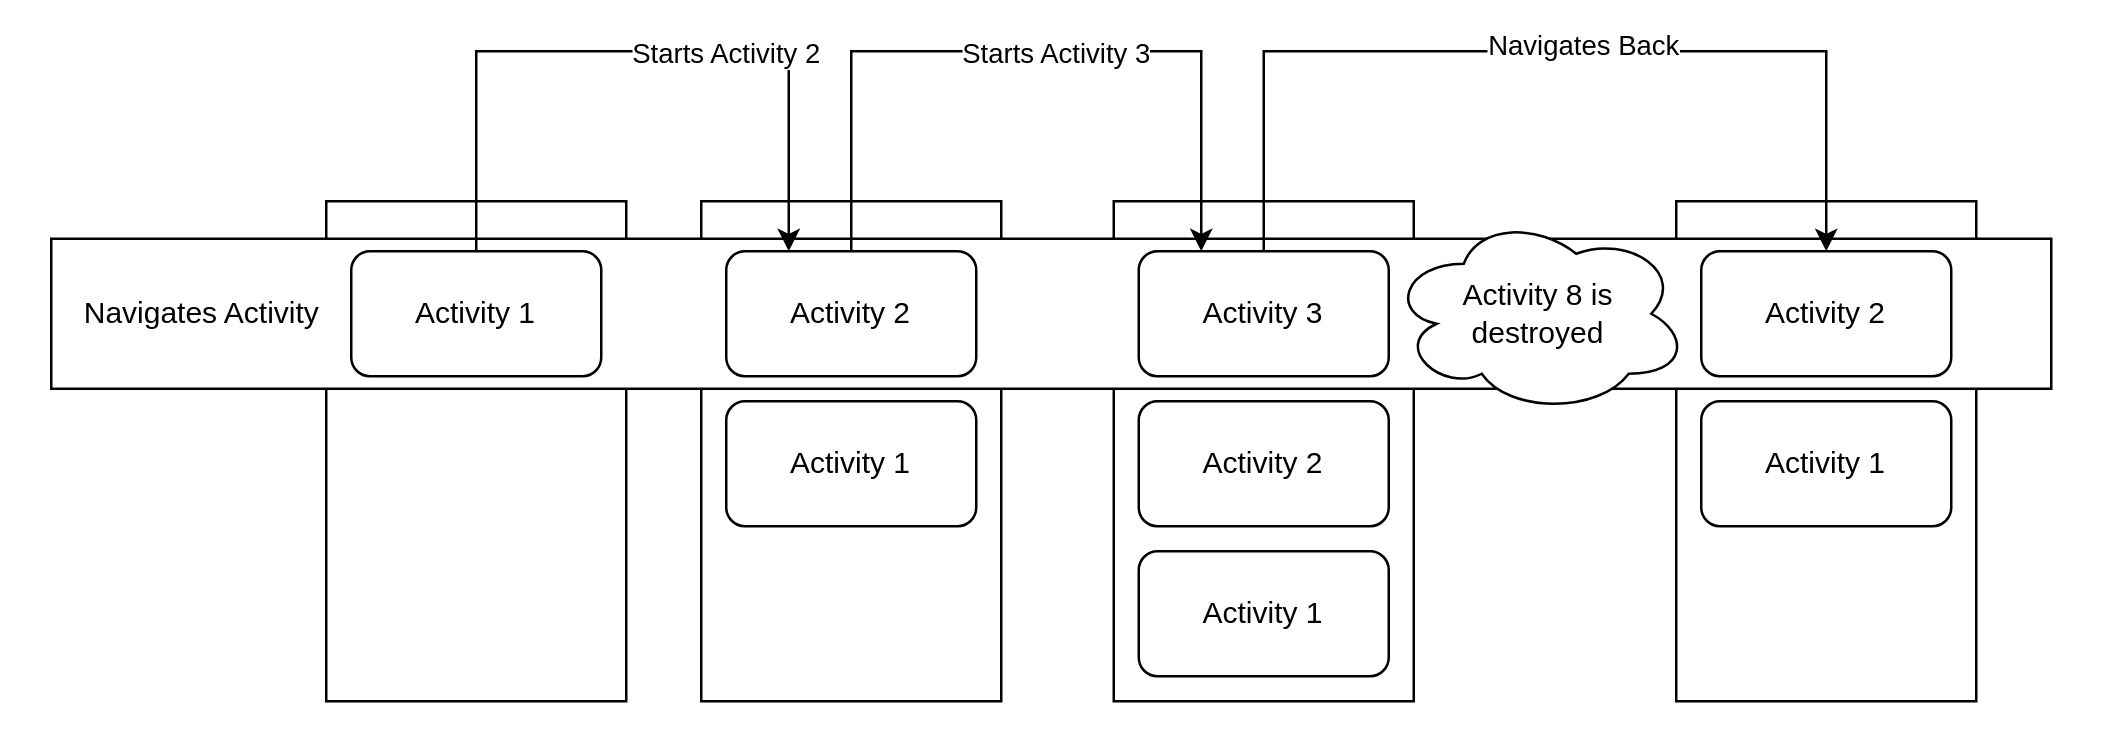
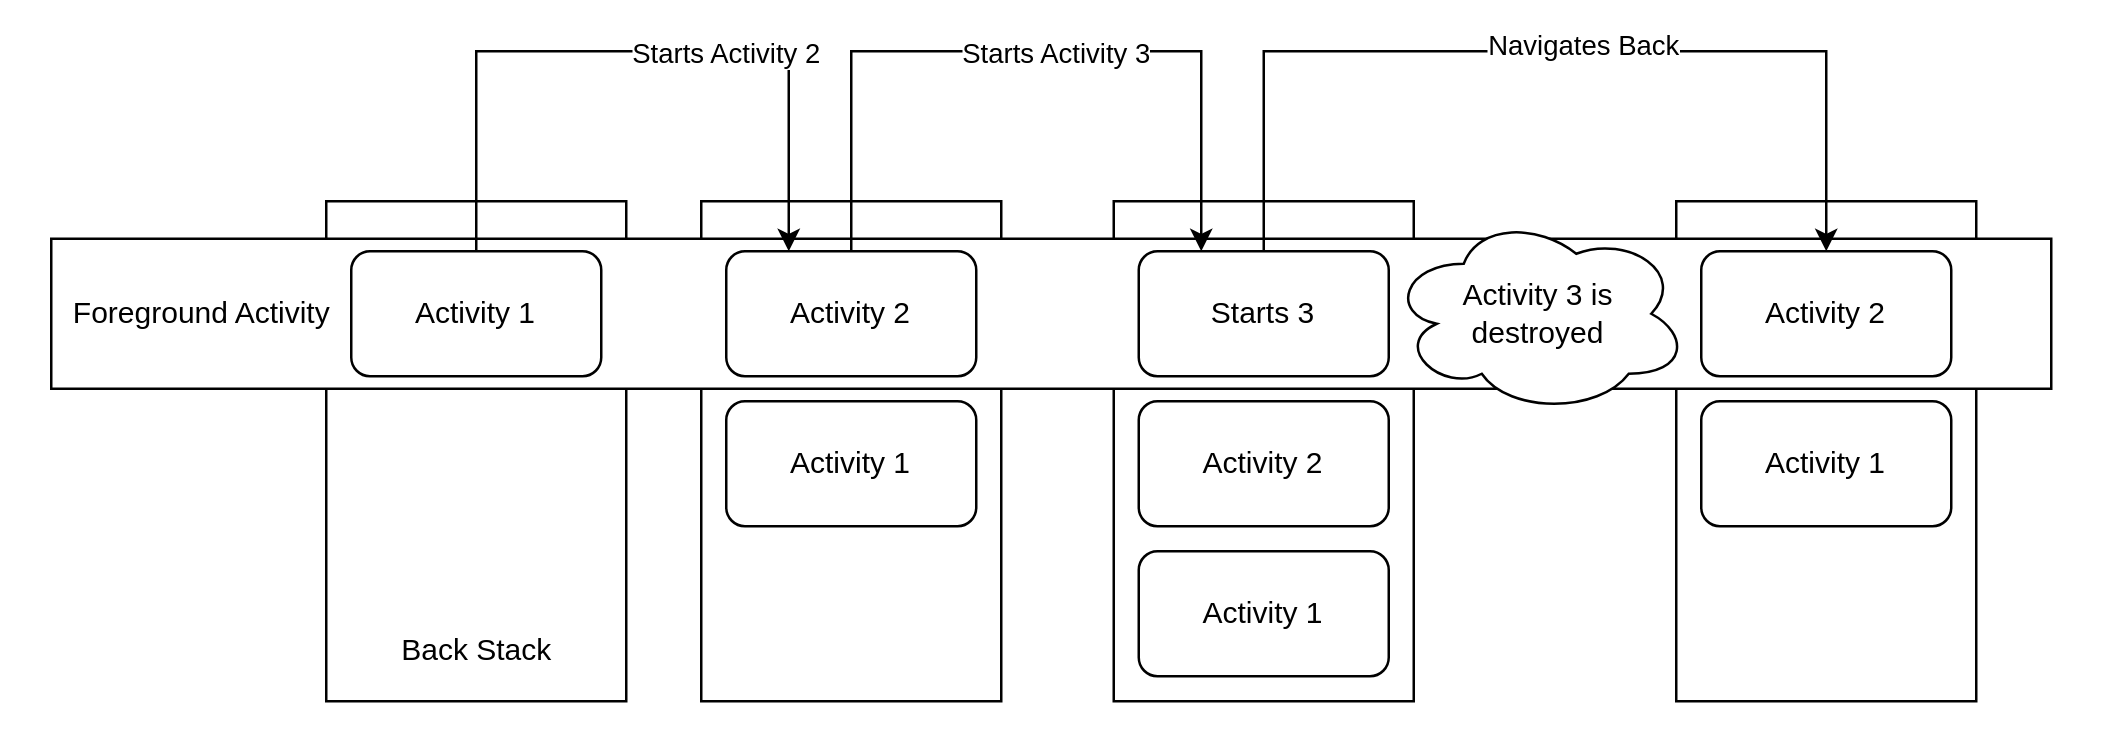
  <mxCell id="0" />
  <mxCell id="1" parent="0" />
  <mxCell id="2" value="" style="whiteSpace=wrap;html=1;" vertex="1" parent="1"><mxGeometry x="130" y="80" width="120" height="200" as="geometry" /></mxCell>
  <mxCell id="3" value="" style="whiteSpace=wrap;html=1;" vertex="1" parent="1"><mxGeometry x="670" y="80" width="120" height="200" as="geometry" /></mxCell>
  <mxCell id="4" value="" style="whiteSpace=wrap;html=1;" vertex="1" parent="1"><mxGeometry x="445" y="80" width="120" height="200" as="geometry" /></mxCell>
  <mxCell id="5" value="" style="whiteSpace=wrap;html=1;" vertex="1" parent="1"><mxGeometry x="280" y="80" width="120" height="200" as="geometry" /></mxCell>
+ <mxCell id="6" value="Back Stack" style="text;html=1;align=center;verticalAlign=middle;resizable=0;points=[];autosize=1;" vertex="1" parent="1"><mxGeometry x="150" y="250" width="80" height="20" as="geometry" /></mxCell>
  <mxCell id="7" value="" style="rounded=0;whiteSpace=wrap;html=1;" vertex="1" parent="1"><mxGeometry x="20" y="95" width="800" height="60" as="geometry" /></mxCell>
  <mxCell id="8" style="edgeStyle=orthogonalEdgeStyle;rounded=0;orthogonalLoop=1;jettySize=auto;html=1;entryX=0.25;entryY=0;entryDx=0;entryDy=0;" edge="1" parent="1" source="10" target="11"><mxGeometry relative="1" as="geometry"><Array as="points"><mxPoint x="190" y="20" /><mxPoint x="315" y="20" /></Array></mxGeometry></mxCell>
  <mxCell id="9" value="Starts Activity 2" style="edgeLabel;html=1;align=center;verticalAlign=middle;resizable=0;points=[];" vertex="1" connectable="0" parent="8"><mxGeometry x="0.258" relative="1" as="geometry"><mxPoint as="offset" /></mxGeometry></mxCell>
  <mxCell id="10" value="Activity 1" style="rounded=1;whiteSpace=wrap;html=1;" vertex="1" parent="1"><mxGeometry x="140" y="100" width="100" height="50" as="geometry" /></mxCell>
  <mxCell id="11" value="Activity 2" style="rounded=1;whiteSpace=wrap;html=1;" vertex="1" parent="1"><mxGeometry x="290" y="100" width="100" height="50" as="geometry" /></mxCell>
  <mxCell id="12" value="Activity 1" style="rounded=1;whiteSpace=wrap;html=1;" vertex="1" parent="1"><mxGeometry x="290" y="160" width="100" height="50" as="geometry" /></mxCell>
  <mxCell id="13" style="edgeStyle=orthogonalEdgeStyle;rounded=0;orthogonalLoop=1;jettySize=auto;html=1;entryX=0.5;entryY=0;entryDx=0;entryDy=0;" edge="1" parent="1" source="15" target="19"><mxGeometry relative="1" as="geometry"><Array as="points"><mxPoint x="505" y="20" /><mxPoint x="730" y="20" /></Array></mxGeometry></mxCell>
  <mxCell id="14" value="Navigates Back" style="edgeLabel;html=1;align=center;verticalAlign=middle;resizable=0;points=[];" vertex="1" connectable="0" parent="13"><mxGeometry x="0.075" y="3" relative="1" as="geometry"><mxPoint as="offset" /></mxGeometry></mxCell>
- <mxCell id="15" value="Activity 3" style="rounded=1;whiteSpace=wrap;html=1;" vertex="1" parent="1"><mxGeometry x="455" y="100" width="100" height="50" as="geometry" /></mxCell>
+ <mxCell id="15" value="Starts 3" style="rounded=1;whiteSpace=wrap;html=1;" vertex="1" parent="1"><mxGeometry x="455" y="100" width="100" height="50" as="geometry" /></mxCell>
  <mxCell id="16" value="Activity 2" style="rounded=1;whiteSpace=wrap;html=1;" vertex="1" parent="1"><mxGeometry x="455" y="160" width="100" height="50" as="geometry" /></mxCell>
  <mxCell id="17" value="Activity 1" style="rounded=1;whiteSpace=wrap;html=1;" vertex="1" parent="1"><mxGeometry x="455" y="220" width="100" height="50" as="geometry" /></mxCell>
- <mxCell id="18" value="Activity 8 is &lt;br&gt;destroyed" style="ellipse;shape=cloud;whiteSpace=wrap;html=1;" vertex="1" parent="1"><mxGeometry x="555" y="85" width="120" height="80" as="geometry" /></mxCell>
+ <mxCell id="18" value="Activity 3 is &lt;br&gt;destroyed" style="ellipse;shape=cloud;whiteSpace=wrap;html=1;" vertex="1" parent="1"><mxGeometry x="555" y="85" width="120" height="80" as="geometry" /></mxCell>
  <mxCell id="19" value="Activity 2" style="rounded=1;whiteSpace=wrap;html=1;" vertex="1" parent="1"><mxGeometry x="680" y="100" width="100" height="50" as="geometry" /></mxCell>
  <mxCell id="20" value="Activity 1" style="rounded=1;whiteSpace=wrap;html=1;" vertex="1" parent="1"><mxGeometry x="680" y="160" width="100" height="50" as="geometry" /></mxCell>
- <mxCell id="21" value="Navigates Activity" style="text;html=1;align=center;verticalAlign=middle;resizable=0;points=[];autosize=1;" vertex="1" parent="1"><mxGeometry x="20" y="115" width="120" height="20" as="geometry" /></mxCell>
+ <mxCell id="21" value="Foreground Activity" style="text;html=1;align=center;verticalAlign=middle;resizable=0;points=[];autosize=1;" vertex="1" parent="1"><mxGeometry x="20" y="115" width="120" height="20" as="geometry" /></mxCell>
  <mxCell id="22" style="edgeStyle=orthogonalEdgeStyle;rounded=0;orthogonalLoop=1;jettySize=auto;html=1;entryX=0.25;entryY=0;entryDx=0;entryDy=0;exitX=0.5;exitY=0;exitDx=0;exitDy=0;exitPerimeter=0;" edge="1" parent="1" source="11" target="15"><mxGeometry relative="1" as="geometry"><Array as="points"><mxPoint x="340" y="20" /><mxPoint x="480" y="20" /></Array></mxGeometry></mxCell>
  <mxCell id="23" value="Starts Activity 3" style="edgeLabel;html=1;align=center;verticalAlign=middle;resizable=0;points=[];" vertex="1" connectable="0" parent="22"><mxGeometry x="0.071" relative="1" as="geometry"><mxPoint as="offset" /></mxGeometry></mxCell>
